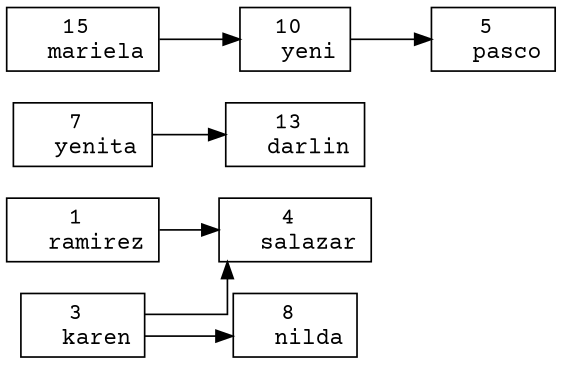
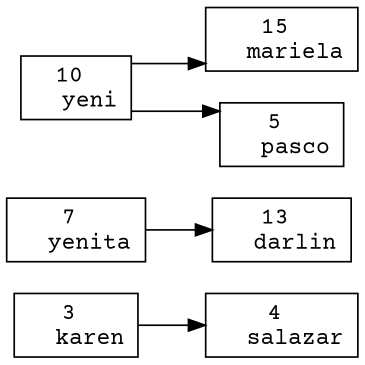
  digraph {
    fontname="Courier Prime"
    rankdir=LR
    splines=ortho
    node [fontname="Courier Prime" shape=record]
    edge [fontname="Courier Prime"]
-   "1 \n  ramirez"
    "4 \n  salazar"
    "3 \n  karen"
-   "8 \n  nilda"
    "7 \n  yenita"
    "13 \n  darlin"
    "15 \n  mariela"
    "10 \n  yeni"
    "5 \n  pasco"
-   "1 \n  ramirez" -> "4 \n  salazar"
    "3 \n  karen" -> "4 \n  salazar"
-   "3 \n  karen" -> "8 \n  nilda"
    "7 \n  yenita" -> "13 \n  darlin"
-   "15 \n  mariela" -> "10 \n  yeni"
+   "10 \n  yeni" -> "15 \n  mariela"
    "10 \n  yeni" -> "5 \n  pasco"
  }
